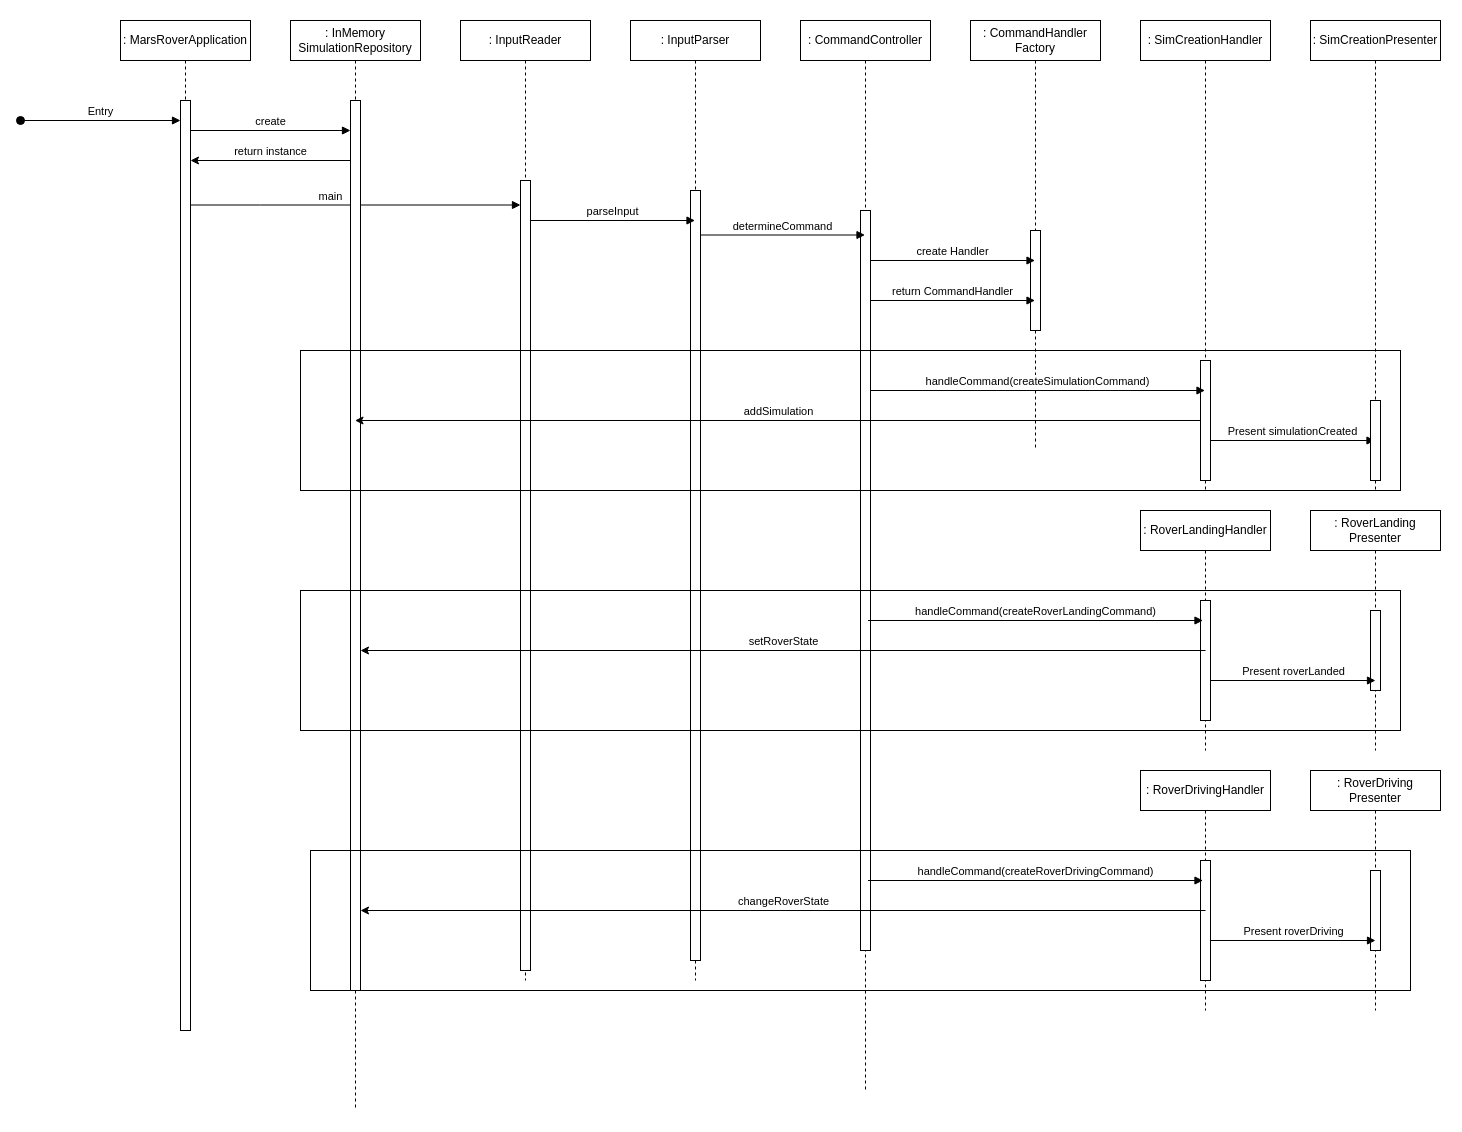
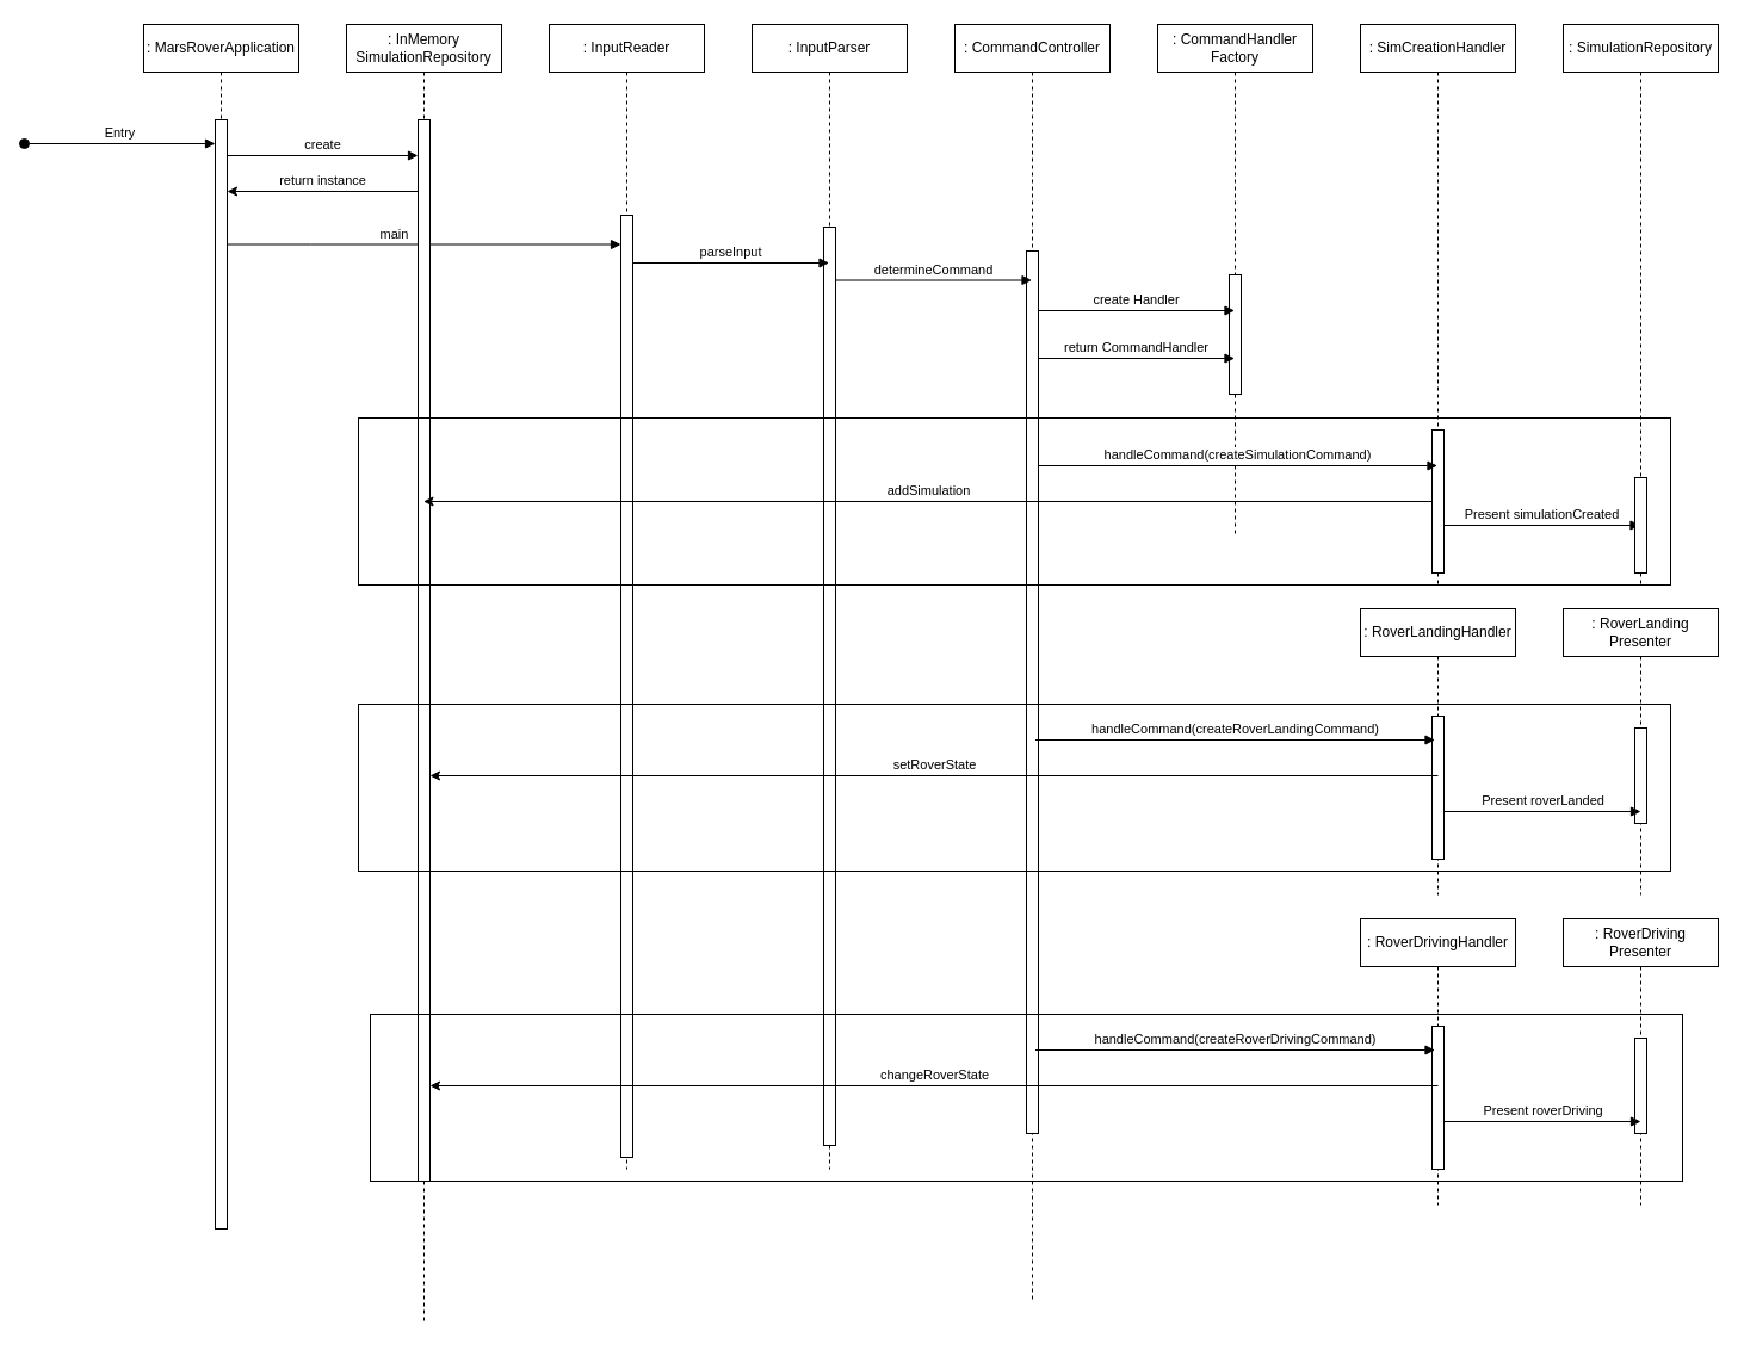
  <mxCell id="0" />
  <mxCell id="1" parent="0" />
  <mxCell id="2" value=": MarsRoverApplication" style="shape=umlLifeline;perimeter=lifelinePerimeter;whiteSpace=wrap;html=1;container=1;dropTarget=0;collapsible=0;recursiveResize=0;outlineConnect=0;portConstraint=eastwest;newEdgeStyle={&quot;curved&quot;:0,&quot;rounded&quot;:0};" vertex="1" parent="1"><mxGeometry x="120" y="20" width="130" height="1010" as="geometry" /></mxCell>
  <mxCell id="3" value="" style="html=1;points=[[0,0,0,0,5],[0,1,0,0,-5],[1,0,0,0,5],[1,1,0,0,-5]];perimeter=orthogonalPerimeter;outlineConnect=0;targetShapes=umlLifeline;portConstraint=eastwest;newEdgeStyle={&quot;curved&quot;:0,&quot;rounded&quot;:0};" vertex="1" parent="2"><mxGeometry x="60" y="80" width="10" height="930" as="geometry" /></mxCell>
  <mxCell id="4" value=": InputReader" style="shape=umlLifeline;perimeter=lifelinePerimeter;whiteSpace=wrap;html=1;container=1;dropTarget=0;collapsible=0;recursiveResize=0;outlineConnect=0;portConstraint=eastwest;newEdgeStyle={&quot;curved&quot;:0,&quot;rounded&quot;:0};" vertex="1" parent="1"><mxGeometry x="460" y="20" width="130" height="960" as="geometry" /></mxCell>
  <mxCell id="5" value="" style="html=1;points=[[0,0,0,0,5],[0,1,0,0,-5],[1,0,0,0,5],[1,1,0,0,-5]];perimeter=orthogonalPerimeter;outlineConnect=0;targetShapes=umlLifeline;portConstraint=eastwest;newEdgeStyle={&quot;curved&quot;:0,&quot;rounded&quot;:0};" vertex="1" parent="4"><mxGeometry x="60" y="160" width="10" height="790" as="geometry" /></mxCell>
  <mxCell id="6" value="main" style="html=1;verticalAlign=bottom;endArrow=block;curved=0;rounded=0;" edge="1" parent="1" target="5"><mxGeometry x="-0.151" width="80" relative="1" as="geometry"><mxPoint x="190" y="204.5" as="sourcePoint" /><mxPoint x="530" y="204.5" as="targetPoint" /><Array as="points"><mxPoint x="260" y="204.5" /></Array><mxPoint as="offset" /></mxGeometry></mxCell>
  <mxCell id="7" value=": InMemory&lt;br&gt;SimulationRepository" style="shape=umlLifeline;perimeter=lifelinePerimeter;whiteSpace=wrap;html=1;container=1;dropTarget=0;collapsible=0;recursiveResize=0;outlineConnect=0;portConstraint=eastwest;newEdgeStyle={&quot;curved&quot;:0,&quot;rounded&quot;:0};" vertex="1" parent="1"><mxGeometry x="290" y="20" width="130" height="1090" as="geometry" /></mxCell>
  <mxCell id="8" value="" style="html=1;points=[[0,0,0,0,5],[0,1,0,0,-5],[1,0,0,0,5],[1,1,0,0,-5]];perimeter=orthogonalPerimeter;outlineConnect=0;targetShapes=umlLifeline;portConstraint=eastwest;newEdgeStyle={&quot;curved&quot;:0,&quot;rounded&quot;:0};" vertex="1" parent="7"><mxGeometry x="60" y="80" width="10" height="890" as="geometry" /></mxCell>
  <mxCell id="9" value="Entry" style="html=1;verticalAlign=bottom;startArrow=oval;startFill=1;endArrow=block;startSize=8;curved=0;rounded=0;" edge="1" parent="1"><mxGeometry width="60" relative="1" as="geometry"><mxPoint x="20" y="120" as="sourcePoint" /><mxPoint x="180" y="120" as="targetPoint" /></mxGeometry></mxCell>
  <mxCell id="10" value="create" style="html=1;verticalAlign=bottom;endArrow=block;curved=0;rounded=0;" edge="1" parent="1" target="8"><mxGeometry width="80" relative="1" as="geometry"><mxPoint x="190" y="130" as="sourcePoint" /><mxPoint x="270" y="130" as="targetPoint" /><mxPoint as="offset" /></mxGeometry></mxCell>
  <mxCell id="11" value="return instance" style="html=1;verticalAlign=bottom;endArrow=none;curved=0;rounded=0;startArrow=classic;startFill=1;endFill=0;" edge="1" parent="1" target="8"><mxGeometry width="80" relative="1" as="geometry"><mxPoint x="190" y="160" as="sourcePoint" /><mxPoint x="330" y="160" as="targetPoint" /><mxPoint as="offset" /></mxGeometry></mxCell>
  <mxCell id="12" value=": InputParser" style="shape=umlLifeline;perimeter=lifelinePerimeter;whiteSpace=wrap;html=1;container=1;dropTarget=0;collapsible=0;recursiveResize=0;outlineConnect=0;portConstraint=eastwest;newEdgeStyle={&quot;curved&quot;:0,&quot;rounded&quot;:0};" vertex="1" parent="1"><mxGeometry x="630" y="20" width="130" height="960" as="geometry" /></mxCell>
  <mxCell id="13" value="" style="html=1;points=[[0,0,0,0,5],[0,1,0,0,-5],[1,0,0,0,5],[1,1,0,0,-5]];perimeter=orthogonalPerimeter;outlineConnect=0;targetShapes=umlLifeline;portConstraint=eastwest;newEdgeStyle={&quot;curved&quot;:0,&quot;rounded&quot;:0};" vertex="1" parent="12"><mxGeometry x="60" y="170" width="10" height="770" as="geometry" /></mxCell>
  <mxCell id="14" value="parseInput" style="html=1;verticalAlign=bottom;endArrow=block;curved=0;rounded=0;" edge="1" parent="1" target="12"><mxGeometry width="80" relative="1" as="geometry"><mxPoint x="530" y="220" as="sourcePoint" /><mxPoint x="670" y="220" as="targetPoint" /></mxGeometry></mxCell>
  <mxCell id="15" value=": CommandController" style="shape=umlLifeline;perimeter=lifelinePerimeter;whiteSpace=wrap;html=1;container=1;dropTarget=0;collapsible=0;recursiveResize=0;outlineConnect=0;portConstraint=eastwest;newEdgeStyle={&quot;curved&quot;:0,&quot;rounded&quot;:0};" vertex="1" parent="1"><mxGeometry x="800" y="20" width="130" height="1070" as="geometry" /></mxCell>
  <mxCell id="16" value="" style="html=1;points=[[0,0,0,0,5],[0,1,0,0,-5],[1,0,0,0,5],[1,1,0,0,-5]];perimeter=orthogonalPerimeter;outlineConnect=0;targetShapes=umlLifeline;portConstraint=eastwest;newEdgeStyle={&quot;curved&quot;:0,&quot;rounded&quot;:0};" vertex="1" parent="15"><mxGeometry x="60" y="190" width="10" height="740" as="geometry" /></mxCell>
  <mxCell id="17" value="determineCommand" style="html=1;verticalAlign=bottom;endArrow=block;curved=0;rounded=0;" edge="1" parent="1" target="15"><mxGeometry x="-0.003" width="80" relative="1" as="geometry"><mxPoint x="700" y="234.5" as="sourcePoint" /><mxPoint x="780" y="234.5" as="targetPoint" /><mxPoint as="offset" /></mxGeometry></mxCell>
  <mxCell id="18" value=": CommandHandler&lt;br&gt;Factory" style="shape=umlLifeline;perimeter=lifelinePerimeter;whiteSpace=wrap;html=1;container=1;dropTarget=0;collapsible=0;recursiveResize=0;outlineConnect=0;portConstraint=eastwest;newEdgeStyle={&quot;curved&quot;:0,&quot;rounded&quot;:0};" vertex="1" parent="1"><mxGeometry x="970" y="20" width="130" height="430" as="geometry" /></mxCell>
  <mxCell id="19" value="" style="html=1;points=[[0,0,0,0,5],[0,1,0,0,-5],[1,0,0,0,5],[1,1,0,0,-5]];perimeter=orthogonalPerimeter;outlineConnect=0;targetShapes=umlLifeline;portConstraint=eastwest;newEdgeStyle={&quot;curved&quot;:0,&quot;rounded&quot;:0};" vertex="1" parent="18"><mxGeometry x="60" y="210" width="10" height="100" as="geometry" /></mxCell>
  <mxCell id="20" value="create Handler" style="html=1;verticalAlign=bottom;endArrow=block;curved=0;rounded=0;" edge="1" parent="1" target="18"><mxGeometry width="80" relative="1" as="geometry"><mxPoint x="870" y="260" as="sourcePoint" /><mxPoint x="950" y="260" as="targetPoint" /></mxGeometry></mxCell>
  <mxCell id="21" value="return CommandHandler" style="html=1;verticalAlign=bottom;endArrow=block;curved=0;rounded=0;" edge="1" parent="1" target="18"><mxGeometry width="80" relative="1" as="geometry"><mxPoint x="870" y="300" as="sourcePoint" /><mxPoint x="950" y="300" as="targetPoint" /></mxGeometry></mxCell>
  <mxCell id="22" value=": SimCreationHandler" style="shape=umlLifeline;perimeter=lifelinePerimeter;whiteSpace=wrap;html=1;container=1;dropTarget=0;collapsible=0;recursiveResize=0;outlineConnect=0;portConstraint=eastwest;newEdgeStyle={&quot;curved&quot;:0,&quot;rounded&quot;:0};" vertex="1" parent="1"><mxGeometry x="1140" y="20" width="130" height="470" as="geometry" /></mxCell>
  <mxCell id="23" value="" style="html=1;points=[[0,0,0,0,5],[0,1,0,0,-5],[1,0,0,0,5],[1,1,0,0,-5]];perimeter=orthogonalPerimeter;outlineConnect=0;targetShapes=umlLifeline;portConstraint=eastwest;newEdgeStyle={&quot;curved&quot;:0,&quot;rounded&quot;:0};" vertex="1" parent="22"><mxGeometry x="60" y="340" width="10" height="120" as="geometry" /></mxCell>
  <mxCell id="24" value="handleCommand(createSimulationCommand)" style="html=1;verticalAlign=bottom;endArrow=block;curved=0;rounded=0;" edge="1" parent="1" target="22"><mxGeometry x="-0.002" width="80" relative="1" as="geometry"><mxPoint x="870" y="390" as="sourcePoint" /><mxPoint x="950" y="390" as="targetPoint" /><mxPoint as="offset" /></mxGeometry></mxCell>
  <mxCell id="25" value="addSimulation" style="html=1;verticalAlign=bottom;endArrow=none;curved=0;rounded=0;startArrow=classic;startFill=1;endFill=0;" edge="1" parent="1" source="7"><mxGeometry width="80" relative="1" as="geometry"><mxPoint x="1120" y="420" as="sourcePoint" /><mxPoint x="1200" y="420" as="targetPoint" /></mxGeometry></mxCell>
  <mxCell id="26" value="Present simulationCreated" style="html=1;verticalAlign=bottom;endArrow=block;curved=0;rounded=0;" edge="1" parent="1" target="27"><mxGeometry width="80" relative="1" as="geometry"><mxPoint x="1210" y="440" as="sourcePoint" /><mxPoint x="1290" y="440" as="targetPoint" /></mxGeometry></mxCell>
- <mxCell id="27" value=": SimCreationPresenter" style="shape=umlLifeline;perimeter=lifelinePerimeter;whiteSpace=wrap;html=1;container=1;dropTarget=0;collapsible=0;recursiveResize=0;outlineConnect=0;portConstraint=eastwest;newEdgeStyle={&quot;curved&quot;:0,&quot;rounded&quot;:0};" vertex="1" parent="1"><mxGeometry x="1310" y="20" width="130" height="470" as="geometry" /></mxCell>
+ <mxCell id="27" value=": SimulationRepository" style="shape=umlLifeline;perimeter=lifelinePerimeter;whiteSpace=wrap;html=1;container=1;dropTarget=0;collapsible=0;recursiveResize=0;outlineConnect=0;portConstraint=eastwest;newEdgeStyle={&quot;curved&quot;:0,&quot;rounded&quot;:0};" vertex="1" parent="1"><mxGeometry x="1310" y="20" width="130" height="470" as="geometry" /></mxCell>
  <mxCell id="28" value="" style="html=1;points=[[0,0,0,0,5],[0,1,0,0,-5],[1,0,0,0,5],[1,1,0,0,-5]];perimeter=orthogonalPerimeter;outlineConnect=0;targetShapes=umlLifeline;portConstraint=eastwest;newEdgeStyle={&quot;curved&quot;:0,&quot;rounded&quot;:0};" vertex="1" parent="27"><mxGeometry x="60" y="380" width="10" height="80" as="geometry" /></mxCell>
  <mxCell id="29" value=": RoverLandingHandler" style="shape=umlLifeline;perimeter=lifelinePerimeter;whiteSpace=wrap;html=1;container=1;dropTarget=0;collapsible=0;recursiveResize=0;outlineConnect=0;portConstraint=eastwest;newEdgeStyle={&quot;curved&quot;:0,&quot;rounded&quot;:0};" vertex="1" parent="1"><mxGeometry x="1140" y="510" width="130" height="240" as="geometry" /></mxCell>
  <mxCell id="30" value="" style="html=1;points=[[0,0,0,0,5],[0,1,0,0,-5],[1,0,0,0,5],[1,1,0,0,-5]];perimeter=orthogonalPerimeter;outlineConnect=0;targetShapes=umlLifeline;portConstraint=eastwest;newEdgeStyle={&quot;curved&quot;:0,&quot;rounded&quot;:0};" vertex="1" parent="29"><mxGeometry x="60" y="90" width="10" height="120" as="geometry" /></mxCell>
  <mxCell id="31" value=": RoverLanding&lt;br&gt;Presenter" style="shape=umlLifeline;perimeter=lifelinePerimeter;whiteSpace=wrap;html=1;container=1;dropTarget=0;collapsible=0;recursiveResize=0;outlineConnect=0;portConstraint=eastwest;newEdgeStyle={&quot;curved&quot;:0,&quot;rounded&quot;:0};" vertex="1" parent="1"><mxGeometry x="1310" y="510" width="130" height="240" as="geometry" /></mxCell>
  <mxCell id="32" value="" style="html=1;points=[[0,0,0,0,5],[0,1,0,0,-5],[1,0,0,0,5],[1,1,0,0,-5]];perimeter=orthogonalPerimeter;outlineConnect=0;targetShapes=umlLifeline;portConstraint=eastwest;newEdgeStyle={&quot;curved&quot;:0,&quot;rounded&quot;:0};" vertex="1" parent="31"><mxGeometry x="60" y="100" width="10" height="80" as="geometry" /></mxCell>
  <mxCell id="33" value="handleCommand(createRoverLandingCommand)" style="html=1;verticalAlign=bottom;endArrow=block;curved=0;rounded=0;" edge="1" parent="1"><mxGeometry x="-0.003" width="80" relative="1" as="geometry"><mxPoint x="867.5" y="620" as="sourcePoint" /><mxPoint x="1202.5" y="620" as="targetPoint" /><mxPoint as="offset" /></mxGeometry></mxCell>
  <mxCell id="34" value="Present roverLanded" style="html=1;verticalAlign=bottom;endArrow=block;curved=0;rounded=0;" edge="1" parent="1"><mxGeometry width="80" relative="1" as="geometry"><mxPoint x="1210" y="680" as="sourcePoint" /><mxPoint x="1375" y="680" as="targetPoint" /></mxGeometry></mxCell>
  <mxCell id="35" value="setRoverState" style="html=1;verticalAlign=bottom;endArrow=none;curved=0;rounded=0;startArrow=classic;startFill=1;endFill=0;" edge="1" parent="1"><mxGeometry width="80" relative="1" as="geometry"><mxPoint x="360" y="650" as="sourcePoint" /><mxPoint x="1205" y="650" as="targetPoint" /></mxGeometry></mxCell>
  <mxCell id="36" value=": RoverDrivingHandler" style="shape=umlLifeline;perimeter=lifelinePerimeter;whiteSpace=wrap;html=1;container=1;dropTarget=0;collapsible=0;recursiveResize=0;outlineConnect=0;portConstraint=eastwest;newEdgeStyle={&quot;curved&quot;:0,&quot;rounded&quot;:0};" vertex="1" parent="1"><mxGeometry x="1140" y="770" width="130" height="240" as="geometry" /></mxCell>
  <mxCell id="37" value="" style="html=1;points=[[0,0,0,0,5],[0,1,0,0,-5],[1,0,0,0,5],[1,1,0,0,-5]];perimeter=orthogonalPerimeter;outlineConnect=0;targetShapes=umlLifeline;portConstraint=eastwest;newEdgeStyle={&quot;curved&quot;:0,&quot;rounded&quot;:0};" vertex="1" parent="36"><mxGeometry x="60" y="90" width="10" height="120" as="geometry" /></mxCell>
  <mxCell id="38" value=": RoverDriving&lt;br&gt;Presenter" style="shape=umlLifeline;perimeter=lifelinePerimeter;whiteSpace=wrap;html=1;container=1;dropTarget=0;collapsible=0;recursiveResize=0;outlineConnect=0;portConstraint=eastwest;newEdgeStyle={&quot;curved&quot;:0,&quot;rounded&quot;:0};" vertex="1" parent="1"><mxGeometry x="1310" y="770" width="130" height="240" as="geometry" /></mxCell>
  <mxCell id="39" value="" style="html=1;points=[[0,0,0,0,5],[0,1,0,0,-5],[1,0,0,0,5],[1,1,0,0,-5]];perimeter=orthogonalPerimeter;outlineConnect=0;targetShapes=umlLifeline;portConstraint=eastwest;newEdgeStyle={&quot;curved&quot;:0,&quot;rounded&quot;:0};" vertex="1" parent="38"><mxGeometry x="60" y="100" width="10" height="80" as="geometry" /></mxCell>
  <mxCell id="40" value="Present roverDriving" style="html=1;verticalAlign=bottom;endArrow=block;curved=0;rounded=0;" edge="1" parent="1"><mxGeometry width="80" relative="1" as="geometry"><mxPoint x="1210" y="940" as="sourcePoint" /><mxPoint x="1375" y="940" as="targetPoint" /></mxGeometry></mxCell>
  <mxCell id="41" value="handleCommand(createRoverDrivingCommand)" style="html=1;verticalAlign=bottom;endArrow=block;curved=0;rounded=0;" edge="1" parent="1"><mxGeometry x="-0.003" width="80" relative="1" as="geometry"><mxPoint x="867.5" y="880" as="sourcePoint" /><mxPoint x="1202.5" y="880" as="targetPoint" /><mxPoint as="offset" /></mxGeometry></mxCell>
  <mxCell id="42" value="changeRoverState" style="html=1;verticalAlign=bottom;endArrow=none;curved=0;rounded=0;startArrow=classic;startFill=1;endFill=0;" edge="1" parent="1"><mxGeometry width="80" relative="1" as="geometry"><mxPoint x="360" y="910" as="sourcePoint" /><mxPoint x="1205" y="910" as="targetPoint" /></mxGeometry></mxCell>
  <mxCell id="43" value="" style="rounded=0;whiteSpace=wrap;html=1;fillColor=none;" vertex="1" parent="1"><mxGeometry x="300" y="350" width="1100" height="140" as="geometry" /></mxCell>
  <mxCell id="44" value="" style="rounded=0;whiteSpace=wrap;html=1;fillColor=none;" vertex="1" parent="1"><mxGeometry x="300" y="590" width="1100" height="140" as="geometry" /></mxCell>
  <mxCell id="45" value="" style="rounded=0;whiteSpace=wrap;html=1;fillColor=none;" vertex="1" parent="1"><mxGeometry x="310" y="850" width="1100" height="140" as="geometry" /></mxCell>
